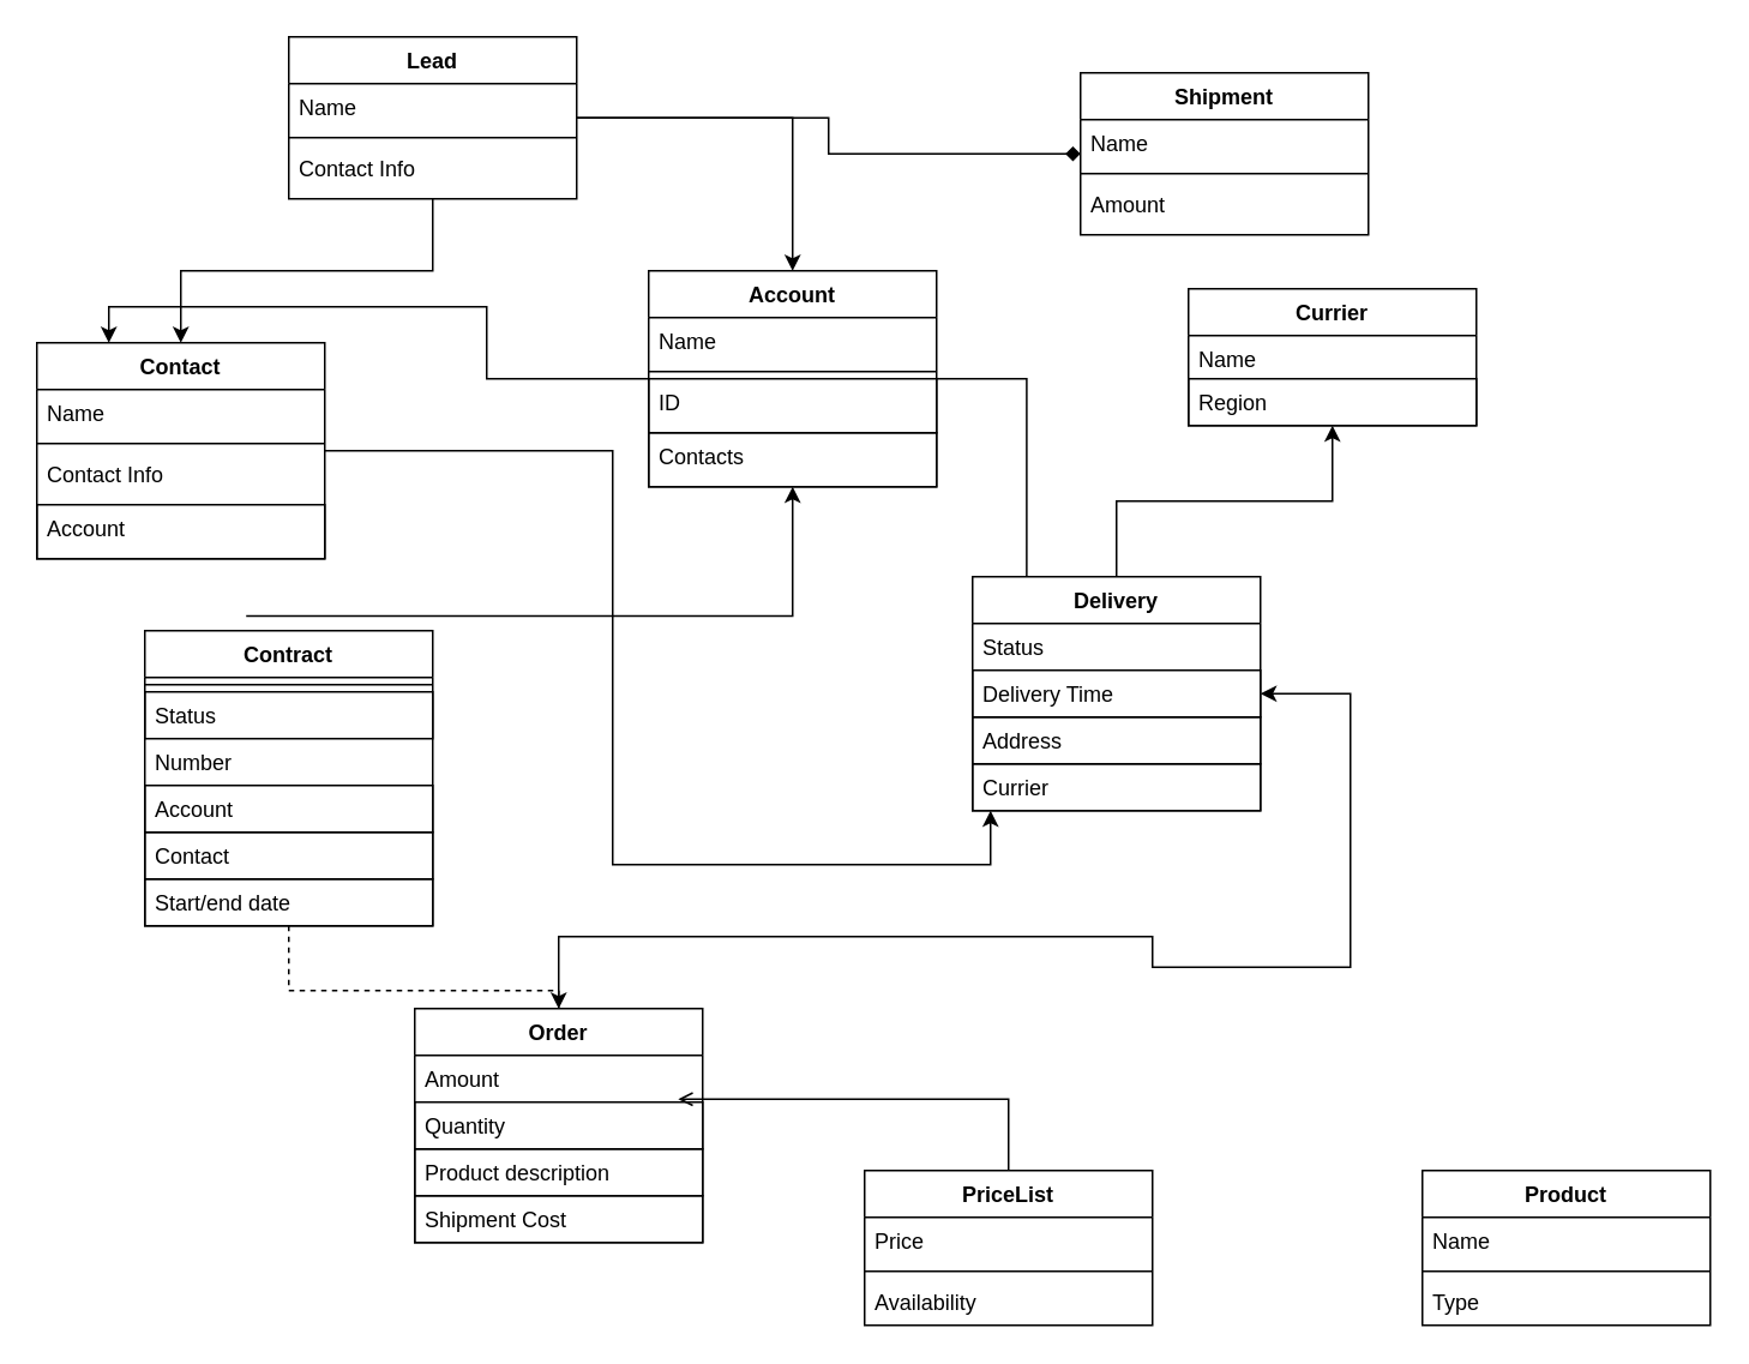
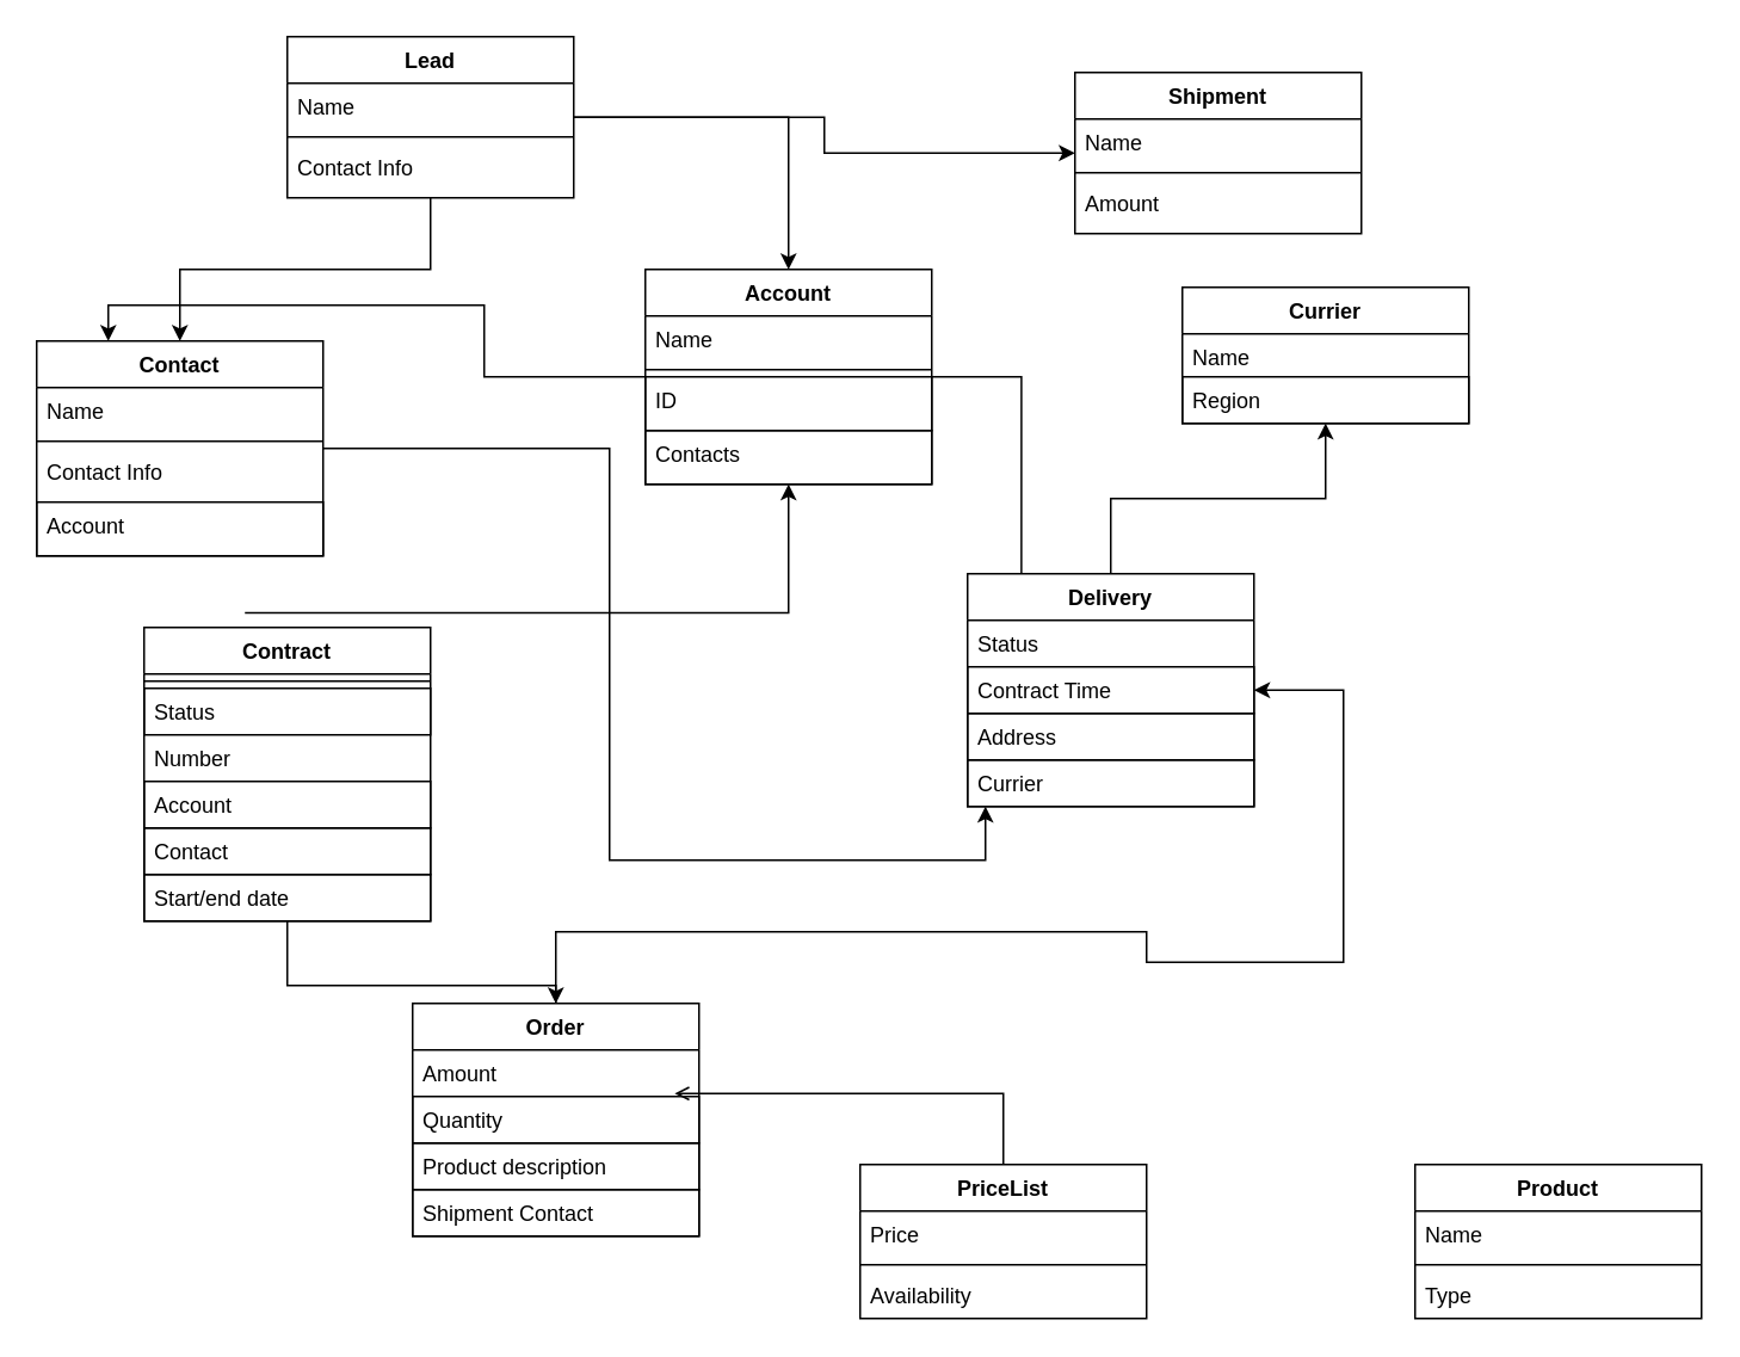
  <mxCell id="0" />
  <mxCell id="1" parent="0" />
  <mxCell id="2" value="" style="edgeStyle=orthogonalEdgeStyle;rounded=0;orthogonalLoop=1;jettySize=auto;html=1;" parent="1" source="14" target="24" edge="1"><mxGeometry relative="1" as="geometry" /></mxCell>
  <mxCell id="3" value="" style="edgeStyle=orthogonalEdgeStyle;rounded=0;orthogonalLoop=1;jettySize=auto;html=1;" parent="1" source="14" target="29" edge="1"><mxGeometry relative="1" as="geometry" /></mxCell>
- <mxCell id="4" value="" style="edgeStyle=orthogonalEdgeStyle;rounded=0;orthogonalLoop=1;jettySize=auto;html=1;endArrow=diamond;" parent="1" source="14" target="10" edge="1"><mxGeometry relative="1" as="geometry" /></mxCell>
+ <mxCell id="4" value="" style="edgeStyle=orthogonalEdgeStyle;rounded=0;orthogonalLoop=1;jettySize=auto;html=1;" parent="1" source="14" target="10" edge="1"><mxGeometry relative="1" as="geometry" /></mxCell>
  <mxCell id="5" style="edgeStyle=orthogonalEdgeStyle;rounded=0;orthogonalLoop=1;jettySize=auto;html=1;entryX=0.188;entryY=0.128;entryDx=0;entryDy=0;entryPerimeter=0;" parent="1" source="24" target="34" edge="1"><mxGeometry relative="1" as="geometry" /></mxCell>
  <mxCell id="6" style="edgeStyle=orthogonalEdgeStyle;rounded=0;orthogonalLoop=1;jettySize=auto;html=1;" parent="1" source="29" target="34" edge="1"><mxGeometry relative="1" as="geometry"><Array as="points"><mxPoint x="340" y="480" /><mxPoint x="550" y="480" /></Array></mxGeometry></mxCell>
- <mxCell id="7" value="" style="edgeStyle=orthogonalEdgeStyle;rounded=0;orthogonalLoop=1;jettySize=auto;html=1;dashed=1;" parent="1" source="44" target="39" edge="1"><mxGeometry relative="1" as="geometry"><Array as="points"><mxPoint x="160" y="550" /><mxPoint x="310" y="550" /></Array></mxGeometry></mxCell>
+ <mxCell id="7" value="" style="edgeStyle=orthogonalEdgeStyle;rounded=0;orthogonalLoop=1;jettySize=auto;html=1;" parent="1" source="44" target="39" edge="1"><mxGeometry relative="1" as="geometry"><Array as="points"><mxPoint x="160" y="550" /><mxPoint x="310" y="550" /></Array></mxGeometry></mxCell>
  <mxCell id="8" value="" style="edgeStyle=orthogonalEdgeStyle;rounded=0;orthogonalLoop=1;jettySize=auto;html=1;" parent="1" source="34" target="19" edge="1"><mxGeometry relative="1" as="geometry" /></mxCell>
  <mxCell id="9" style="edgeStyle=orthogonalEdgeStyle;rounded=0;orthogonalLoop=1;jettySize=auto;html=1;entryX=0.25;entryY=0;entryDx=0;entryDy=0;" parent="1" source="24" target="29" edge="1"><mxGeometry relative="1" as="geometry" /></mxCell>
  <mxCell id="10" value="Shipment" style="swimlane;fontStyle=1;align=center;verticalAlign=top;childLayout=stackLayout;horizontal=1;startSize=26;horizontalStack=0;resizeParent=1;resizeParentMax=0;resizeLast=0;collapsible=1;marginBottom=0;flipH=0;flipV=0;" parent="1" vertex="1"><mxGeometry x="600" y="40" width="160" height="90" as="geometry"><mxRectangle x="300" y="260" width="100" height="26" as="alternateBounds" /></mxGeometry></mxCell>
  <mxCell id="11" value="Name" style="text;strokeColor=none;fillColor=none;align=left;verticalAlign=top;spacingLeft=4;spacingRight=4;overflow=hidden;rotatable=0;points=[[0,0.5],[1,0.5]];portConstraint=eastwest;" parent="10" vertex="1"><mxGeometry y="26" width="160" height="26" as="geometry" /></mxCell>
  <mxCell id="12" value="" style="line;strokeWidth=1;fillColor=none;align=left;verticalAlign=middle;spacingTop=-1;spacingLeft=3;spacingRight=3;rotatable=0;labelPosition=right;points=[];portConstraint=eastwest;" parent="10" vertex="1"><mxGeometry y="52" width="160" height="8" as="geometry" /></mxCell>
  <mxCell id="13" value="Amount" style="text;strokeColor=none;fillColor=none;align=left;verticalAlign=top;spacingLeft=4;spacingRight=4;overflow=hidden;rotatable=0;points=[[0,0.5],[1,0.5]];portConstraint=eastwest;" parent="10" vertex="1"><mxGeometry y="60" width="160" height="30" as="geometry" /></mxCell>
  <mxCell id="14" value="Lead&#10;&#10;&#10;&#10;&#10;&#10;&#10;" style="swimlane;fontStyle=1;align=center;verticalAlign=top;childLayout=stackLayout;horizontal=1;startSize=26;horizontalStack=0;resizeParent=1;resizeParentMax=0;resizeLast=0;collapsible=1;marginBottom=0;flipH=0;flipV=0;" parent="1" vertex="1"><mxGeometry x="160" y="20" width="160" height="90" as="geometry"><mxRectangle x="300" y="260" width="100" height="26" as="alternateBounds" /></mxGeometry></mxCell>
  <mxCell id="15" value="Name" style="text;strokeColor=none;fillColor=none;align=left;verticalAlign=top;spacingLeft=4;spacingRight=4;overflow=hidden;rotatable=0;points=[[0,0.5],[1,0.5]];portConstraint=eastwest;" parent="14" vertex="1"><mxGeometry y="26" width="160" height="26" as="geometry" /></mxCell>
  <mxCell id="16" value="" style="line;strokeWidth=1;fillColor=none;align=left;verticalAlign=middle;spacingTop=-1;spacingLeft=3;spacingRight=3;rotatable=0;labelPosition=right;points=[];portConstraint=eastwest;" parent="14" vertex="1"><mxGeometry y="52" width="160" height="8" as="geometry" /></mxCell>
  <mxCell id="17" value="Contact Info" style="text;strokeColor=none;fillColor=none;align=left;verticalAlign=top;spacingLeft=4;spacingRight=4;overflow=hidden;rotatable=0;points=[[0,0.5],[1,0.5]];portConstraint=eastwest;" parent="14" vertex="1"><mxGeometry y="60" width="160" height="30" as="geometry" /></mxCell>
  <mxCell id="18" style="edgeStyle=orthogonalEdgeStyle;rounded=0;orthogonalLoop=1;jettySize=auto;html=1;exitX=0.352;exitY=-0.05;exitDx=0;exitDy=0;exitPerimeter=0;" parent="1" source="44" target="24" edge="1"><mxGeometry relative="1" as="geometry" /></mxCell>
  <mxCell id="19" value="Currier" style="swimlane;fontStyle=1;align=center;verticalAlign=top;childLayout=stackLayout;horizontal=1;startSize=26;horizontalStack=0;resizeParent=1;resizeParentMax=0;resizeLast=0;collapsible=1;marginBottom=0;" parent="1" vertex="1"><mxGeometry x="660" y="160" width="160" height="76" as="geometry" /></mxCell>
  <mxCell id="20" value="Name" style="text;strokeColor=none;fillColor=none;align=left;verticalAlign=top;spacingLeft=4;spacingRight=4;overflow=hidden;rotatable=0;points=[[0,0.5],[1,0.5]];portConstraint=eastwest;" parent="19" vertex="1"><mxGeometry y="26" width="160" height="24" as="geometry" /></mxCell>
  <mxCell id="21" value="Region" style="text;fillColor=none;align=left;verticalAlign=top;spacingLeft=4;spacingRight=4;overflow=hidden;rotatable=0;points=[[0,0.5],[1,0.5]];portConstraint=eastwest;strokeColor=#000000;" parent="19" vertex="1"><mxGeometry y="50" width="160" height="26" as="geometry" /></mxCell>
  <mxCell id="22" style="edgeStyle=orthogonalEdgeStyle;rounded=0;orthogonalLoop=1;jettySize=auto;html=1;entryX=0.915;entryY=-0.064;entryDx=0;entryDy=0;entryPerimeter=0;endArrow=open;" parent="1" source="51" target="41" edge="1"><mxGeometry relative="1" as="geometry" /></mxCell>
  <mxCell id="23" style="edgeStyle=orthogonalEdgeStyle;rounded=0;orthogonalLoop=1;jettySize=auto;html=1;entryX=1;entryY=0.5;entryDx=0;entryDy=0;" parent="1" source="39" target="36" edge="1"><mxGeometry relative="1" as="geometry"><mxPoint x="790" y="480" as="targetPoint" /><Array as="points"><mxPoint x="310" y="520" /><mxPoint x="640" y="520" /><mxPoint x="640" y="537" /><mxPoint x="750" y="537" /><mxPoint x="750" y="385" /></Array></mxGeometry></mxCell>
  <mxCell id="24" value="Account" style="swimlane;fontStyle=1;align=center;verticalAlign=top;childLayout=stackLayout;horizontal=1;startSize=26;horizontalStack=0;resizeParent=1;resizeParentMax=0;resizeLast=0;collapsible=1;marginBottom=0;" parent="1" vertex="1"><mxGeometry x="360" y="150" width="160" height="120" as="geometry"><mxRectangle x="300" y="260" width="100" height="26" as="alternateBounds" /></mxGeometry></mxCell>
  <mxCell id="25" value="Name" style="text;strokeColor=none;fillColor=none;align=left;verticalAlign=top;spacingLeft=4;spacingRight=4;overflow=hidden;rotatable=0;points=[[0,0.5],[1,0.5]];portConstraint=eastwest;" parent="24" vertex="1"><mxGeometry y="26" width="160" height="26" as="geometry" /></mxCell>
  <mxCell id="26" value="" style="line;strokeWidth=1;fillColor=none;align=left;verticalAlign=middle;spacingTop=-1;spacingLeft=3;spacingRight=3;rotatable=0;labelPosition=right;points=[];portConstraint=eastwest;" parent="24" vertex="1"><mxGeometry y="52" width="160" height="8" as="geometry" /></mxCell>
  <mxCell id="27" value="ID" style="text;fillColor=none;align=left;verticalAlign=top;spacingLeft=4;spacingRight=4;overflow=hidden;rotatable=0;points=[[0,0.5],[1,0.5]];portConstraint=eastwest;strokeColor=#000000;" parent="24" vertex="1"><mxGeometry y="60" width="160" height="30" as="geometry" /></mxCell>
  <mxCell id="28" value="Contacts " style="text;fillColor=none;align=left;verticalAlign=top;spacingLeft=4;spacingRight=4;overflow=hidden;rotatable=0;points=[[0,0.5],[1,0.5]];portConstraint=eastwest;strokeColor=#000000;" parent="24" vertex="1"><mxGeometry y="90" width="160" height="30" as="geometry" /></mxCell>
  <mxCell id="29" value="Contact" style="swimlane;fontStyle=1;align=center;verticalAlign=top;childLayout=stackLayout;horizontal=1;startSize=26;horizontalStack=0;resizeParent=1;resizeParentMax=0;resizeLast=0;collapsible=1;marginBottom=0;flipH=0;flipV=0;" parent="1" vertex="1"><mxGeometry x="20" y="190" width="160" height="120" as="geometry"><mxRectangle x="300" y="260" width="100" height="26" as="alternateBounds" /></mxGeometry></mxCell>
  <mxCell id="30" value="Name" style="text;strokeColor=none;fillColor=none;align=left;verticalAlign=top;spacingLeft=4;spacingRight=4;overflow=hidden;rotatable=0;points=[[0,0.5],[1,0.5]];portConstraint=eastwest;" parent="29" vertex="1"><mxGeometry y="26" width="160" height="26" as="geometry" /></mxCell>
  <mxCell id="31" value="" style="line;strokeWidth=1;fillColor=none;align=left;verticalAlign=middle;spacingTop=-1;spacingLeft=3;spacingRight=3;rotatable=0;labelPosition=right;points=[];portConstraint=eastwest;" parent="29" vertex="1"><mxGeometry y="52" width="160" height="8" as="geometry" /></mxCell>
  <mxCell id="32" value="Contact Info" style="text;strokeColor=none;fillColor=none;align=left;verticalAlign=top;spacingLeft=4;spacingRight=4;overflow=hidden;rotatable=0;points=[[0,0.5],[1,0.5]];portConstraint=eastwest;" parent="29" vertex="1"><mxGeometry y="60" width="160" height="30" as="geometry" /></mxCell>
  <mxCell id="33" value="Account" style="text;fillColor=none;align=left;verticalAlign=top;spacingLeft=4;spacingRight=4;overflow=hidden;rotatable=0;points=[[0,0.5],[1,0.5]];portConstraint=eastwest;strokeColor=#000000;" parent="29" vertex="1"><mxGeometry y="90" width="160" height="30" as="geometry" /></mxCell>
  <mxCell id="34" value="Delivery" style="swimlane;fontStyle=1;align=center;verticalAlign=top;childLayout=stackLayout;horizontal=1;startSize=26;horizontalStack=0;resizeParent=1;resizeParentMax=0;resizeLast=0;collapsible=1;marginBottom=0;" parent="1" vertex="1"><mxGeometry x="540" y="320" width="160" height="130" as="geometry" /></mxCell>
  <mxCell id="35" value="Status" style="text;strokeColor=none;fillColor=none;align=left;verticalAlign=top;spacingLeft=4;spacingRight=4;overflow=hidden;rotatable=0;points=[[0,0.5],[1,0.5]];portConstraint=eastwest;" parent="34" vertex="1"><mxGeometry y="26" width="160" height="26" as="geometry" /></mxCell>
- <mxCell id="36" value="Delivery Time" style="text;fillColor=none;align=left;verticalAlign=top;spacingLeft=4;spacingRight=4;overflow=hidden;rotatable=0;points=[[0,0.5],[1,0.5]];portConstraint=eastwest;strokeColor=#000000;" parent="34" vertex="1"><mxGeometry y="52" width="160" height="26" as="geometry" /></mxCell>
+ <mxCell id="36" value="Contract Time" style="text;fillColor=none;align=left;verticalAlign=top;spacingLeft=4;spacingRight=4;overflow=hidden;rotatable=0;points=[[0,0.5],[1,0.5]];portConstraint=eastwest;strokeColor=#000000;" parent="34" vertex="1"><mxGeometry y="52" width="160" height="26" as="geometry" /></mxCell>
  <mxCell id="37" value="Address" style="text;fillColor=none;align=left;verticalAlign=top;spacingLeft=4;spacingRight=4;overflow=hidden;rotatable=0;points=[[0,0.5],[1,0.5]];portConstraint=eastwest;strokeColor=#000000;" parent="34" vertex="1"><mxGeometry y="78" width="160" height="26" as="geometry" /></mxCell>
  <mxCell id="38" value="Currier" style="text;fillColor=none;align=left;verticalAlign=top;spacingLeft=4;spacingRight=4;overflow=hidden;rotatable=0;points=[[0,0.5],[1,0.5]];portConstraint=eastwest;strokeColor=#000000;" parent="34" vertex="1"><mxGeometry y="104" width="160" height="26" as="geometry" /></mxCell>
  <mxCell id="39" value="Order" style="swimlane;fontStyle=1;align=center;verticalAlign=top;childLayout=stackLayout;horizontal=1;startSize=26;horizontalStack=0;resizeParent=1;resizeParentMax=0;resizeLast=0;collapsible=1;marginBottom=0;" parent="1" vertex="1"><mxGeometry x="230" y="560" width="160" height="130" as="geometry" /></mxCell>
  <mxCell id="40" value="Amount " style="text;strokeColor=none;fillColor=none;align=left;verticalAlign=top;spacingLeft=4;spacingRight=4;overflow=hidden;rotatable=0;points=[[0,0.5],[1,0.5]];portConstraint=eastwest;" parent="39" vertex="1"><mxGeometry y="26" width="160" height="26" as="geometry" /></mxCell>
  <mxCell id="41" value="Quantity " style="text;fillColor=none;align=left;verticalAlign=top;spacingLeft=4;spacingRight=4;overflow=hidden;rotatable=0;points=[[0,0.5],[1,0.5]];portConstraint=eastwest;strokeColor=#000000;" parent="39" vertex="1"><mxGeometry y="52" width="160" height="26" as="geometry" /></mxCell>
  <mxCell id="42" value="Product description" style="text;fillColor=none;align=left;verticalAlign=top;spacingLeft=4;spacingRight=4;overflow=hidden;rotatable=0;points=[[0,0.5],[1,0.5]];portConstraint=eastwest;strokeColor=#000000;" parent="39" vertex="1"><mxGeometry y="78" width="160" height="26" as="geometry" /></mxCell>
- <mxCell id="43" value="Shipment Cost" style="text;fillColor=none;align=left;verticalAlign=top;spacingLeft=4;spacingRight=4;overflow=hidden;rotatable=0;points=[[0,0.5],[1,0.5]];portConstraint=eastwest;strokeColor=#000000;" parent="39" vertex="1"><mxGeometry y="104" width="160" height="26" as="geometry" /></mxCell>
+ <mxCell id="43" value="Shipment Contact" style="text;fillColor=none;align=left;verticalAlign=top;spacingLeft=4;spacingRight=4;overflow=hidden;rotatable=0;points=[[0,0.5],[1,0.5]];portConstraint=eastwest;strokeColor=#000000;" parent="39" vertex="1"><mxGeometry y="104" width="160" height="26" as="geometry" /></mxCell>
  <mxCell id="44" value="Contract" style="swimlane;fontStyle=1;align=center;verticalAlign=top;childLayout=stackLayout;horizontal=1;startSize=26;horizontalStack=0;resizeParent=1;resizeParentMax=0;resizeLast=0;collapsible=1;marginBottom=0;" parent="1" vertex="1"><mxGeometry x="80" y="350" width="160" height="164" as="geometry" /></mxCell>
  <mxCell id="45" value="" style="line;strokeWidth=1;fillColor=none;align=left;verticalAlign=middle;spacingTop=-1;spacingLeft=3;spacingRight=3;rotatable=0;labelPosition=right;points=[];portConstraint=eastwest;" parent="44" vertex="1"><mxGeometry y="26" width="160" height="8" as="geometry" /></mxCell>
  <mxCell id="46" value="Status" style="text;fillColor=none;align=left;verticalAlign=top;spacingLeft=4;spacingRight=4;overflow=hidden;rotatable=0;points=[[0,0.5],[1,0.5]];portConstraint=eastwest;strokeColor=#000000;" parent="44" vertex="1"><mxGeometry y="34" width="160" height="26" as="geometry" /></mxCell>
  <mxCell id="47" value="Number" style="text;strokeColor=none;fillColor=none;align=left;verticalAlign=top;spacingLeft=4;spacingRight=4;overflow=hidden;rotatable=0;points=[[0,0.5],[1,0.5]];portConstraint=eastwest;" parent="44" vertex="1"><mxGeometry y="60" width="160" height="26" as="geometry" /></mxCell>
  <mxCell id="48" value="Account &#10;" style="text;fillColor=none;align=left;verticalAlign=top;spacingLeft=4;spacingRight=4;overflow=hidden;rotatable=0;points=[[0,0.5],[1,0.5]];portConstraint=eastwest;strokeColor=#000000;" parent="44" vertex="1"><mxGeometry y="86" width="160" height="26" as="geometry" /></mxCell>
  <mxCell id="49" value="Contact" style="text;fillColor=none;align=left;verticalAlign=top;spacingLeft=4;spacingRight=4;overflow=hidden;rotatable=0;points=[[0,0.5],[1,0.5]];portConstraint=eastwest;strokeColor=#000000;" vertex="1" parent="44"><mxGeometry y="112" width="160" height="26" as="geometry" /></mxCell>
  <mxCell id="50" value="Start/end date" style="text;fillColor=none;align=left;verticalAlign=top;spacingLeft=4;spacingRight=4;overflow=hidden;rotatable=0;points=[[0,0.5],[1,0.5]];portConstraint=eastwest;strokeColor=#000000;" parent="44" vertex="1"><mxGeometry y="138" width="160" height="26" as="geometry" /></mxCell>
  <mxCell id="51" value="PriceList" style="swimlane;fontStyle=1;align=center;verticalAlign=top;childLayout=stackLayout;horizontal=1;startSize=26;horizontalStack=0;resizeParent=1;resizeParentMax=0;resizeLast=0;collapsible=1;marginBottom=0;" parent="1" vertex="1"><mxGeometry x="480" y="650" width="160" height="86" as="geometry" /></mxCell>
  <mxCell id="52" value="Price" style="text;strokeColor=none;fillColor=none;align=left;verticalAlign=top;spacingLeft=4;spacingRight=4;overflow=hidden;rotatable=0;points=[[0,0.5],[1,0.5]];portConstraint=eastwest;" parent="51" vertex="1"><mxGeometry y="26" width="160" height="26" as="geometry" /></mxCell>
  <mxCell id="53" value="" style="line;strokeWidth=1;fillColor=none;align=left;verticalAlign=middle;spacingTop=-1;spacingLeft=3;spacingRight=3;rotatable=0;labelPosition=right;points=[];portConstraint=eastwest;" parent="51" vertex="1"><mxGeometry y="52" width="160" height="8" as="geometry" /></mxCell>
  <mxCell id="54" value="Availability" style="text;strokeColor=none;fillColor=none;align=left;verticalAlign=top;spacingLeft=4;spacingRight=4;overflow=hidden;rotatable=0;points=[[0,0.5],[1,0.5]];portConstraint=eastwest;" parent="51" vertex="1"><mxGeometry y="60" width="160" height="26" as="geometry" /></mxCell>
  <mxCell id="55" value="Product" style="swimlane;fontStyle=1;align=center;verticalAlign=top;childLayout=stackLayout;horizontal=1;startSize=26;horizontalStack=0;resizeParent=1;resizeParentMax=0;resizeLast=0;collapsible=1;marginBottom=0;" parent="1" vertex="1"><mxGeometry x="790" y="650" width="160" height="86" as="geometry" /></mxCell>
  <mxCell id="56" value="Name" style="text;strokeColor=none;fillColor=none;align=left;verticalAlign=top;spacingLeft=4;spacingRight=4;overflow=hidden;rotatable=0;points=[[0,0.5],[1,0.5]];portConstraint=eastwest;" parent="55" vertex="1"><mxGeometry y="26" width="160" height="26" as="geometry" /></mxCell>
  <mxCell id="57" value="" style="line;strokeWidth=1;fillColor=none;align=left;verticalAlign=middle;spacingTop=-1;spacingLeft=3;spacingRight=3;rotatable=0;labelPosition=right;points=[];portConstraint=eastwest;" parent="55" vertex="1"><mxGeometry y="52" width="160" height="8" as="geometry" /></mxCell>
  <mxCell id="58" value="Type" style="text;strokeColor=none;fillColor=none;align=left;verticalAlign=top;spacingLeft=4;spacingRight=4;overflow=hidden;rotatable=0;points=[[0,0.5],[1,0.5]];portConstraint=eastwest;" parent="55" vertex="1"><mxGeometry y="60" width="160" height="26" as="geometry" /></mxCell>
